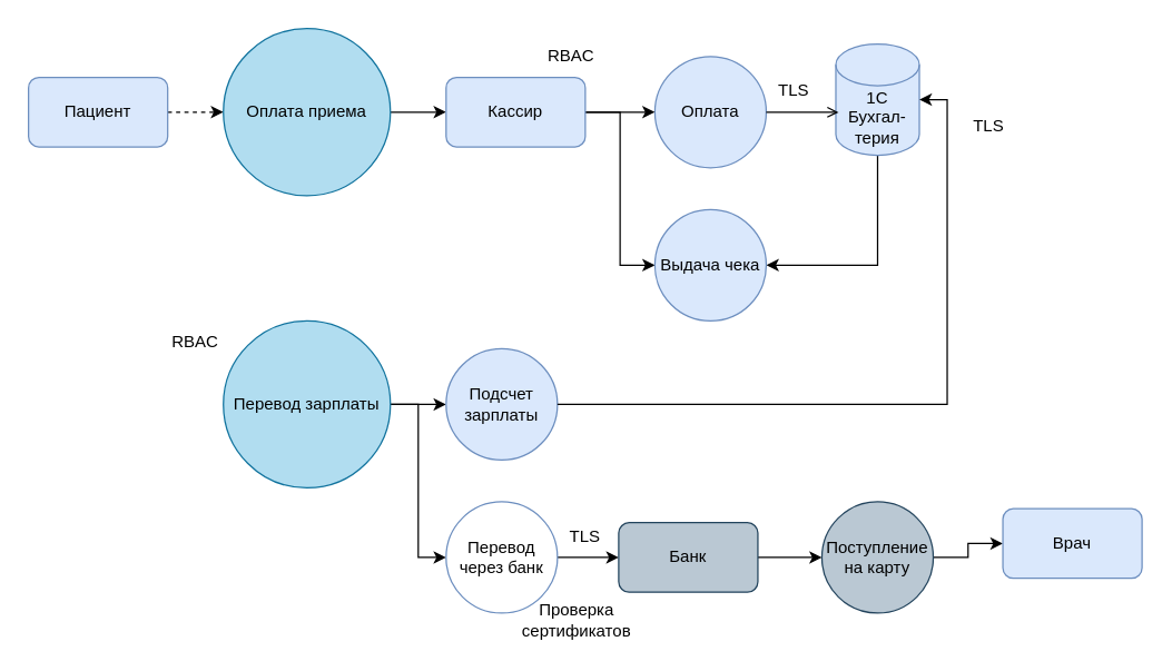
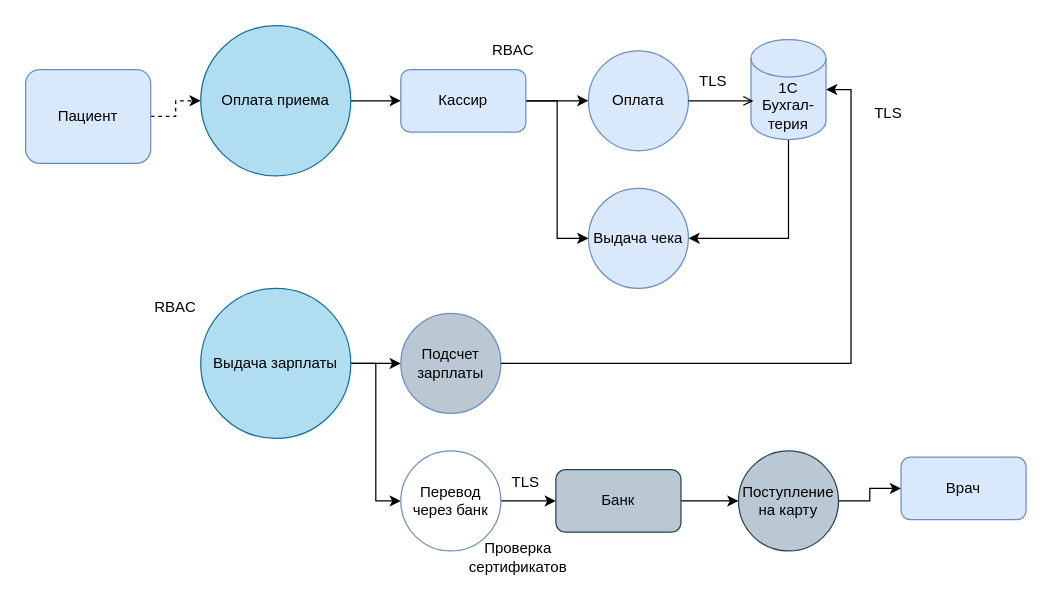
  <mxCell id="0" />
  <mxCell id="1" parent="0" />
  <mxCell id="2" style="edgeStyle=orthogonalEdgeStyle;rounded=0;orthogonalLoop=1;jettySize=auto;html=1;entryX=0;entryY=0.5;entryDx=0;entryDy=0;dashed=1;" parent="1" source="3" target="6" edge="1"><mxGeometry relative="1" as="geometry" /></mxCell>
- <mxCell id="3" value="Пациент" style="html=1;dashed=0;whiteSpace=wrap;rounded=1;fillColor=#dae8fc;strokeColor=#6c8ebf;" parent="1" vertex="1"><mxGeometry x="20" y="55" width="100" height="50" as="geometry" /></mxCell>
+ <mxCell id="3" value="Пациент" style="html=1;dashed=0;whiteSpace=wrap;rounded=1;fillColor=#dae8fc;strokeColor=#6c8ebf;" parent="1" vertex="1"><mxGeometry x="20" y="55" width="100" height="75" as="geometry" /></mxCell>
  <mxCell id="4" value="Оплата" style="ellipse;whiteSpace=wrap;html=1;aspect=fixed;fillColor=#dae8fc;strokeColor=#6c8ebf;" parent="1" vertex="1"><mxGeometry x="470" y="40" width="80" height="80" as="geometry" /></mxCell>
  <mxCell id="5" style="edgeStyle=orthogonalEdgeStyle;rounded=0;orthogonalLoop=1;jettySize=auto;html=1;entryX=0;entryY=0.5;entryDx=0;entryDy=0;" parent="1" source="6" target="9" edge="1"><mxGeometry relative="1" as="geometry" /></mxCell>
  <mxCell id="6" value="Оплата приема" style="ellipse;whiteSpace=wrap;html=1;aspect=fixed;fillColor=#b1ddf0;strokeColor=#10739e;" parent="1" vertex="1"><mxGeometry x="160" y="20" width="120" height="120" as="geometry" /></mxCell>
  <mxCell id="7" style="edgeStyle=orthogonalEdgeStyle;rounded=0;orthogonalLoop=1;jettySize=auto;html=1;" parent="1" source="9" target="4" edge="1"><mxGeometry relative="1" as="geometry" /></mxCell>
  <mxCell id="8" style="edgeStyle=orthogonalEdgeStyle;rounded=0;orthogonalLoop=1;jettySize=auto;html=1;entryX=0;entryY=0.5;entryDx=0;entryDy=0;" parent="1" source="9" target="12" edge="1"><mxGeometry relative="1" as="geometry" /></mxCell>
  <mxCell id="9" value="Кассир" style="html=1;dashed=0;whiteSpace=wrap;rounded=1;fillColor=#dae8fc;strokeColor=#6c8ebf;" parent="1" vertex="1"><mxGeometry x="320" y="55" width="100" height="50" as="geometry" /></mxCell>
  <mxCell id="10" style="edgeStyle=orthogonalEdgeStyle;rounded=0;orthogonalLoop=1;jettySize=auto;html=1;entryX=1;entryY=0.5;entryDx=0;entryDy=0;exitX=0.5;exitY=1;exitDx=0;exitDy=0;exitPerimeter=0;" parent="1" source="11" target="12" edge="1"><mxGeometry relative="1" as="geometry" /></mxCell>
  <mxCell id="11" value="1С Бухгал-терия" style="shape=cylinder3;whiteSpace=wrap;html=1;boundedLbl=1;backgroundOutline=1;size=15;fillColor=#dae8fc;strokeColor=#6c8ebf;" parent="1" vertex="1"><mxGeometry x="600" y="31" width="60" height="80" as="geometry" /></mxCell>
  <mxCell id="12" value="Выдача чека" style="ellipse;whiteSpace=wrap;html=1;aspect=fixed;fillColor=#dae8fc;strokeColor=#6c8ebf;" parent="1" vertex="1"><mxGeometry x="470" y="150" width="80" height="80" as="geometry" /></mxCell>
  <mxCell id="13" style="edgeStyle=orthogonalEdgeStyle;rounded=0;orthogonalLoop=1;jettySize=auto;html=1;entryX=0.033;entryY=0.614;entryDx=0;entryDy=0;entryPerimeter=0;endArrow=open;" parent="1" source="4" target="11" edge="1"><mxGeometry relative="1" as="geometry" /></mxCell>
  <mxCell id="14" style="edgeStyle=orthogonalEdgeStyle;rounded=0;orthogonalLoop=1;jettySize=auto;html=1;entryX=0;entryY=0.5;entryDx=0;entryDy=0;" parent="1" source="16" target="17" edge="1"><mxGeometry relative="1" as="geometry" /></mxCell>
  <mxCell id="15" style="edgeStyle=orthogonalEdgeStyle;rounded=0;orthogonalLoop=1;jettySize=auto;html=1;entryX=0;entryY=0.5;entryDx=0;entryDy=0;" parent="1" source="16" target="20" edge="1"><mxGeometry relative="1" as="geometry" /></mxCell>
- <mxCell id="16" value="Перевод зарплаты" style="ellipse;whiteSpace=wrap;html=1;aspect=fixed;fillColor=#b1ddf0;strokeColor=#10739e;" parent="1" vertex="1"><mxGeometry x="160" y="230" width="120" height="120" as="geometry" /></mxCell>
- <mxCell id="17" value="Подсчет зарплаты" style="ellipse;whiteSpace=wrap;html=1;aspect=fixed;fillColor=#dae8fc;strokeColor=#6c8ebf;" parent="1" vertex="1"><mxGeometry x="320" y="250" width="80" height="80" as="geometry" /></mxCell>
+ <mxCell id="16" value="Выдача зарплаты" style="ellipse;whiteSpace=wrap;html=1;aspect=fixed;fillColor=#b1ddf0;strokeColor=#10739e;" parent="1" vertex="1"><mxGeometry x="160" y="230" width="120" height="120" as="geometry" /></mxCell>
+ <mxCell id="17" value="Подсчет зарплаты" style="ellipse;whiteSpace=wrap;html=1;aspect=fixed;fillColor=#bac8d3;strokeColor=#6c8ebf;" parent="1" vertex="1"><mxGeometry x="320" y="250" width="80" height="80" as="geometry" /></mxCell>
  <mxCell id="18" style="edgeStyle=orthogonalEdgeStyle;rounded=0;orthogonalLoop=1;jettySize=auto;html=1;entryX=1;entryY=0.5;entryDx=0;entryDy=0;entryPerimeter=0;" parent="1" source="17" target="11" edge="1"><mxGeometry relative="1" as="geometry" /></mxCell>
  <mxCell id="19" style="edgeStyle=orthogonalEdgeStyle;rounded=0;orthogonalLoop=1;jettySize=auto;html=1;entryX=0;entryY=0.5;entryDx=0;entryDy=0;" parent="1" source="20" target="25" edge="1"><mxGeometry relative="1" as="geometry" /></mxCell>
  <mxCell id="20" value="Перевод через банк" style="ellipse;whiteSpace=wrap;html=1;aspect=fixed;fillColor=#ffffff;strokeColor=#6c8ebf;" parent="1" vertex="1"><mxGeometry x="320" y="360" width="80" height="80" as="geometry" /></mxCell>
  <mxCell id="21" style="edgeStyle=orthogonalEdgeStyle;rounded=0;orthogonalLoop=1;jettySize=auto;html=1;entryX=0;entryY=0.5;entryDx=0;entryDy=0;" parent="1" source="22" target="23" edge="1"><mxGeometry relative="1" as="geometry" /></mxCell>
  <mxCell id="22" value="Поступление на карту" style="ellipse;whiteSpace=wrap;html=1;aspect=fixed;fillColor=#bac8d3;strokeColor=#23445d;" parent="1" vertex="1"><mxGeometry x="590" y="360" width="80" height="80" as="geometry" /></mxCell>
  <mxCell id="23" value="Врач" style="html=1;dashed=0;whiteSpace=wrap;rounded=1;fillColor=#dae8fc;strokeColor=#6c8ebf;" parent="1" vertex="1"><mxGeometry x="720" y="365" width="100" height="50" as="geometry" /></mxCell>
  <mxCell id="24" style="edgeStyle=orthogonalEdgeStyle;rounded=0;orthogonalLoop=1;jettySize=auto;html=1;entryX=0;entryY=0.5;entryDx=0;entryDy=0;" parent="1" source="25" target="22" edge="1"><mxGeometry relative="1" as="geometry" /></mxCell>
  <mxCell id="25" value="Банк" style="html=1;dashed=0;whiteSpace=wrap;rounded=1;fillColor=#bac8d3;strokeColor=#23445d;" parent="1" vertex="1"><mxGeometry x="444" y="375" width="100" height="50" as="geometry" /></mxCell>
  <mxCell id="26" value="RBAC" style="text;html=1;align=center;verticalAlign=middle;whiteSpace=wrap;rounded=0;" vertex="1" parent="1"><mxGeometry x="110" y="230" width="60" height="30" as="geometry" /></mxCell>
  <mxCell id="27" value="RBAC" style="text;html=1;align=center;verticalAlign=middle;whiteSpace=wrap;rounded=0;" vertex="1" parent="1"><mxGeometry x="380" y="25" width="60" height="30" as="geometry" /></mxCell>
  <mxCell id="28" value="TLS" style="text;html=1;align=center;verticalAlign=middle;whiteSpace=wrap;rounded=0;" vertex="1" parent="1"><mxGeometry x="540" y="50" width="60" height="30" as="geometry" /></mxCell>
  <mxCell id="29" value="TLS" style="text;html=1;align=center;verticalAlign=middle;whiteSpace=wrap;rounded=0;" vertex="1" parent="1"><mxGeometry x="680" y="75" width="60" height="30" as="geometry" /></mxCell>
  <mxCell id="30" value="TLS" style="text;html=1;align=center;verticalAlign=middle;whiteSpace=wrap;rounded=0;" vertex="1" parent="1"><mxGeometry x="390" y="370" width="60" height="30" as="geometry" /></mxCell>
  <mxCell id="31" value="Проверка сертификатов" style="text;html=1;align=center;verticalAlign=middle;whiteSpace=wrap;rounded=0;" vertex="1" parent="1"><mxGeometry x="384" y="430" width="60" height="30" as="geometry" /></mxCell>
